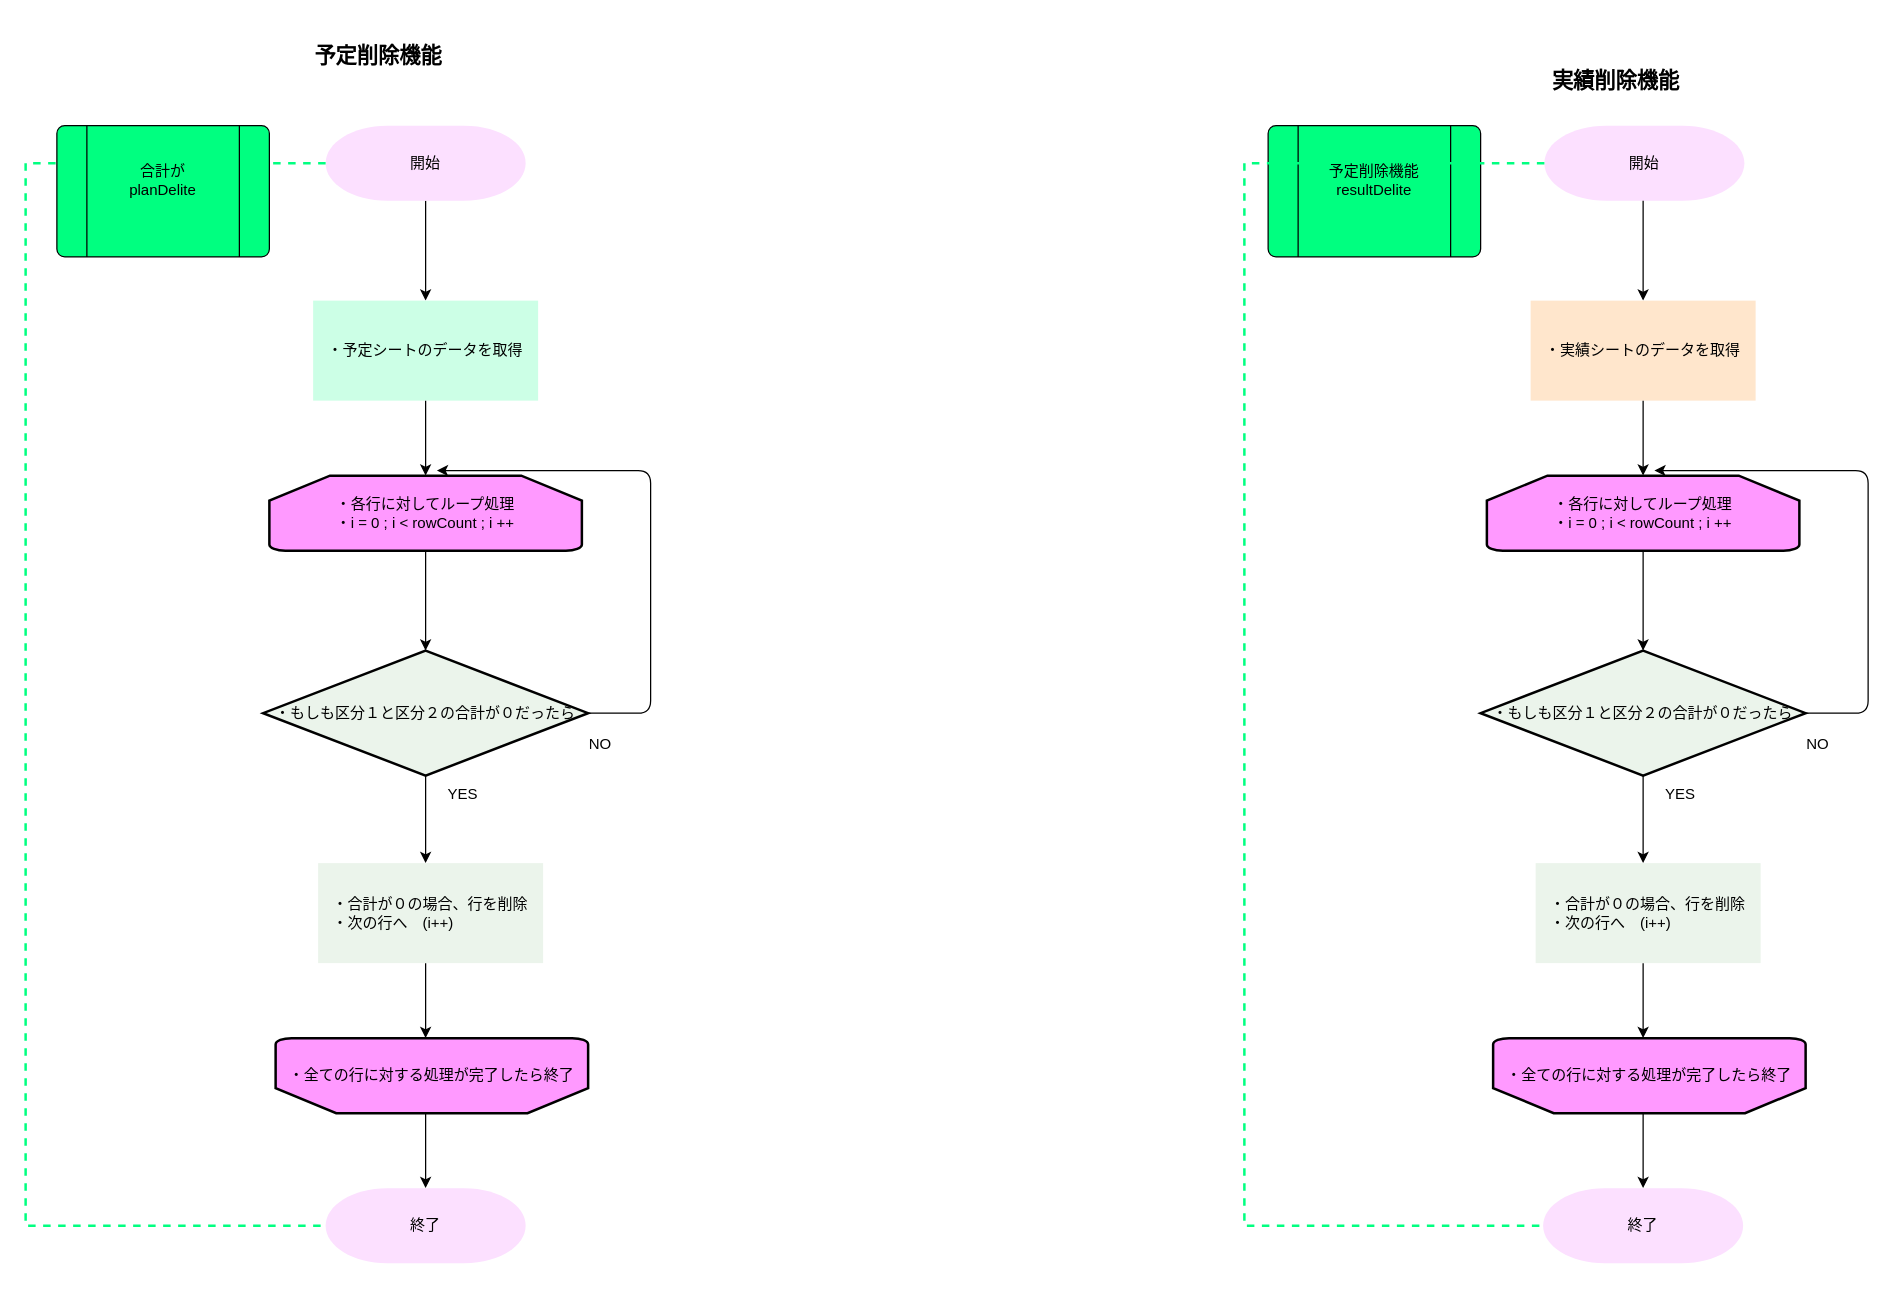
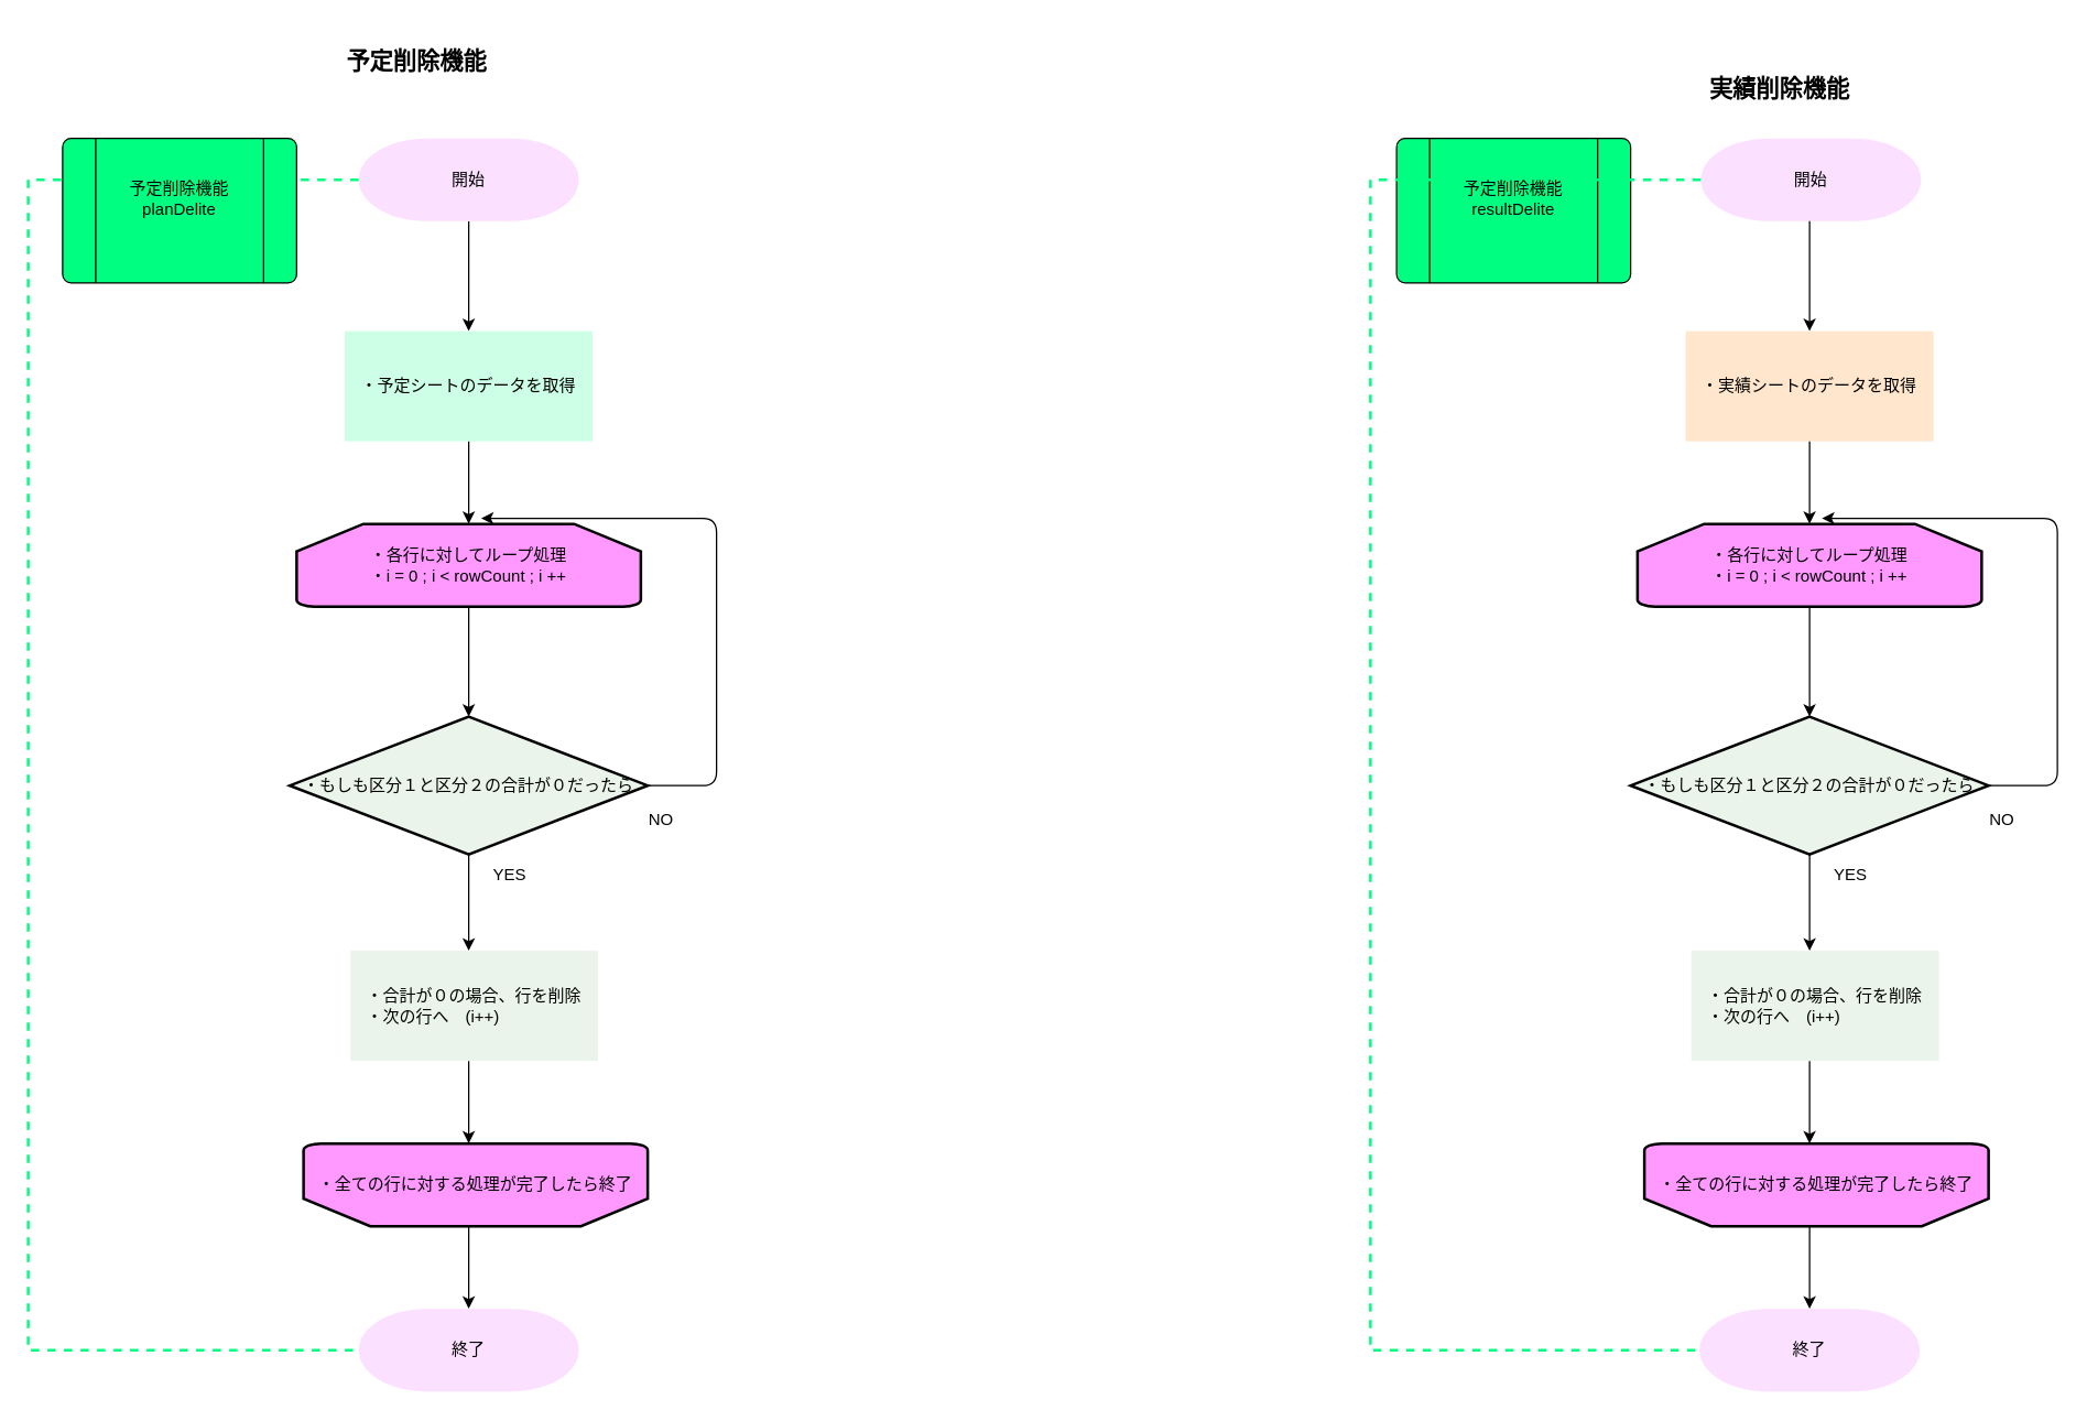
  <mxCell id="0" />
  <mxCell id="1" parent="0" />
  <mxCell id="2" value="&lt;font color=&quot;#000000&quot; style=&quot;font-size: 17px;&quot;&gt;予定削除機能&lt;/font&gt;" style="text;strokeColor=none;align=center;fillColor=none;html=1;verticalAlign=middle;whiteSpace=wrap;rounded=0;fontStyle=1;fontSize=17;" vertex="1" parent="1"><mxGeometry x="198.5" y="20" width="206.5" height="49" as="geometry" /></mxCell>
  <mxCell id="3" value="" style="edgeStyle=none;html=1;strokeColor=#000000;fontColor=#000000;" edge="1" parent="1" source="4" target="7"><mxGeometry relative="1" as="geometry" /></mxCell>
  <mxCell id="4" value="開始" style="strokeWidth=2;html=1;shape=mxgraph.flowchart.terminator;whiteSpace=wrap;fontColor=#000000;fillColor=#FCE0FF;strokeColor=none;" vertex="1" parent="1"><mxGeometry x="260" y="100" width="160" height="60" as="geometry" /></mxCell>
  <mxCell id="5" value="" style="strokeWidth=2;html=1;shape=mxgraph.flowchart.annotation_1;align=left;pointerEvents=1;dashed=1;labelBackgroundColor=none;strokeColor=#00FF80;fontSize=12;fontColor=#000000;fillColor=#CCFFE6;" vertex="1" parent="1"><mxGeometry x="20" y="130" width="240" height="850" as="geometry" /></mxCell>
  <mxCell id="6" value="" style="edgeStyle=none;html=1;strokeColor=#000000;" edge="1" parent="1" source="16"><mxGeometry relative="1" as="geometry"><mxPoint x="340" y="520" as="targetPoint" /></mxGeometry></mxCell>
  <mxCell id="7" value="&lt;div style=&quot;text-align: left;&quot;&gt;・予定シートのデータを取得&lt;/div&gt;&lt;div style=&quot;text-align: left;&quot;&gt;&lt;/div&gt;" style="whiteSpace=wrap;html=1;fillColor=#ccffe6;strokeColor=none;fontColor=#000000;strokeWidth=2;" vertex="1" parent="1"><mxGeometry x="250" y="240" width="180" height="80" as="geometry" /></mxCell>
  <mxCell id="8" value="" style="edgeStyle=none;html=1;strokeColor=#000000;fontColor=#000000;" edge="1" parent="1"><mxGeometry relative="1" as="geometry"><mxPoint x="340" y="320" as="sourcePoint" /><mxPoint x="340" y="380" as="targetPoint" /></mxGeometry></mxCell>
  <mxCell id="9" value="YES" style="text;strokeColor=none;align=center;fillColor=none;html=1;verticalAlign=middle;whiteSpace=wrap;rounded=0;fontColor=#000000;" vertex="1" parent="1"><mxGeometry x="340" y="620" width="60" height="30" as="geometry" /></mxCell>
  <mxCell id="10" value="" style="verticalLabelPosition=bottom;verticalAlign=top;html=1;shape=process;whiteSpace=wrap;rounded=1;size=0.14;arcSize=6;fontColor=#000000;fillColor=#00FF80;" vertex="1" parent="1"><mxGeometry x="45" y="100" width="170" height="105" as="geometry" /></mxCell>
- <mxCell id="11" value="合計が&lt;br&gt;planDelite" style="text;strokeColor=none;align=center;fillColor=none;html=1;verticalAlign=middle;whiteSpace=wrap;rounded=0;dashed=1;labelBackgroundColor=none;fontSize=12;fontColor=#000000;" vertex="1" parent="1"><mxGeometry x="65" y="110" width="130" height="67.5" as="geometry" /></mxCell>
+ <mxCell id="11" value="予定削除機能&lt;br&gt;planDelite" style="text;strokeColor=none;align=center;fillColor=none;html=1;verticalAlign=middle;whiteSpace=wrap;rounded=0;dashed=1;labelBackgroundColor=none;fontSize=12;fontColor=#000000;" vertex="1" parent="1"><mxGeometry x="65" y="110" width="130" height="67.5" as="geometry" /></mxCell>
  <mxCell id="12" value="&lt;font color=&quot;#000000&quot; style=&quot;font-size: 17px;&quot;&gt;実績削除機能&lt;/font&gt;" style="text;strokeColor=none;align=center;fillColor=none;html=1;verticalAlign=middle;whiteSpace=wrap;rounded=0;fontStyle=1;fontSize=17;" vertex="1" parent="1"><mxGeometry x="1188.5" y="40" width="206.5" height="49" as="geometry" /></mxCell>
  <mxCell id="13" value="開始" style="strokeWidth=2;html=1;shape=mxgraph.flowchart.terminator;whiteSpace=wrap;fontColor=#000000;fillColor=#FCE0FF;strokeColor=none;" vertex="1" parent="1"><mxGeometry x="1235" y="100" width="160" height="60" as="geometry" /></mxCell>
  <mxCell id="14" value="" style="verticalLabelPosition=bottom;verticalAlign=top;html=1;shape=process;whiteSpace=wrap;rounded=1;size=0.14;arcSize=6;fontColor=#000000;fillColor=#00FF80;" vertex="1" parent="1"><mxGeometry x="1014" y="100" width="170" height="105" as="geometry" /></mxCell>
  <mxCell id="15" value="" style="strokeWidth=2;html=1;shape=mxgraph.flowchart.annotation_1;align=left;pointerEvents=1;dashed=1;labelBackgroundColor=none;strokeColor=#00FF80;fontSize=12;fontColor=#000000;fillColor=#CCFFE6;" vertex="1" parent="1"><mxGeometry x="995" y="130" width="240" height="850" as="geometry" /></mxCell>
  <mxCell id="16" value="&lt;div style=&quot;text-align: left;&quot;&gt;&lt;span style=&quot;color: rgb(0, 0, 0); background-color: initial;&quot;&gt;・各行に対してループ処理&lt;/span&gt;&lt;/div&gt;&lt;font color=&quot;#000000&quot;&gt;&lt;div style=&quot;text-align: left;&quot;&gt;&lt;span style=&quot;background-color: initial;&quot;&gt;・i = 0 ; i &amp;lt; rowCount ; i ++&lt;/span&gt;&lt;/div&gt;&lt;/font&gt;" style="strokeWidth=2;html=1;shape=mxgraph.flowchart.loop_limit;whiteSpace=wrap;fillColor=#FF99FF;" vertex="1" parent="1"><mxGeometry x="215" y="380" width="250" height="60" as="geometry" /></mxCell>
  <mxCell id="17" value="・もしも区分１と区分２の合計が０だったら" style="strokeWidth=2;html=1;shape=mxgraph.flowchart.decision;whiteSpace=wrap;fontColor=#000000;fillColor=#EBF4EB;" vertex="1" parent="1"><mxGeometry x="210" y="520" width="260" height="100" as="geometry" /></mxCell>
  <mxCell id="18" value="" style="edgeStyle=none;html=1;strokeColor=#000000;" edge="1" parent="1"><mxGeometry relative="1" as="geometry"><mxPoint x="340" y="620" as="sourcePoint" /><mxPoint x="340" y="690" as="targetPoint" /></mxGeometry></mxCell>
  <mxCell id="19" value="" style="edgeStyle=none;orthogonalLoop=1;jettySize=auto;html=1;strokeColor=#000000;fontColor=#000000;exitX=1;exitY=0.5;exitDx=0;exitDy=0;exitPerimeter=0;entryX=0.536;entryY=-0.067;entryDx=0;entryDy=0;entryPerimeter=0;" edge="1" parent="1" target="16"><mxGeometry width="80" relative="1" as="geometry"><mxPoint x="470" y="570" as="sourcePoint" /><mxPoint x="470" y="370" as="targetPoint" /><Array as="points"><mxPoint x="520" y="570" /><mxPoint x="520" y="376" /></Array></mxGeometry></mxCell>
  <mxCell id="20" value="&lt;div style=&quot;text-align: left;&quot;&gt;・合計が０の場合、行を削除&lt;/div&gt;&lt;div style=&quot;text-align: left;&quot;&gt;・次の行へ　(i++)&lt;/div&gt;&lt;div style=&quot;text-align: left;&quot;&gt;&lt;/div&gt;" style="whiteSpace=wrap;html=1;fillColor=#EBF4EB;strokeColor=none;fontColor=#000000;strokeWidth=2;" vertex="1" parent="1"><mxGeometry x="254" y="690" width="180" height="80" as="geometry" /></mxCell>
  <mxCell id="21" value="" style="edgeStyle=none;html=1;strokeColor=#000000;" edge="1" parent="1"><mxGeometry relative="1" as="geometry"><mxPoint x="340" y="770" as="sourcePoint" /><mxPoint x="340" y="830" as="targetPoint" /></mxGeometry></mxCell>
  <mxCell id="22" value="&lt;div style=&quot;text-align: left;&quot;&gt;&lt;font color=&quot;#000000&quot;&gt;・全ての行に対する処理が完了したら終了&lt;/font&gt;&lt;/div&gt;" style="strokeWidth=2;html=1;shape=mxgraph.flowchart.loop_limit;whiteSpace=wrap;fillColor=#FF99FF;direction=west;" vertex="1" parent="1"><mxGeometry x="220" y="830" width="250" height="60" as="geometry" /></mxCell>
  <mxCell id="23" value="NO" style="text;strokeColor=none;align=center;fillColor=none;html=1;verticalAlign=middle;whiteSpace=wrap;rounded=0;fontColor=#000000;" vertex="1" parent="1"><mxGeometry x="450" y="580" width="60" height="30" as="geometry" /></mxCell>
  <mxCell id="24" value="" style="edgeStyle=none;html=1;strokeColor=#000000;" edge="1" parent="1"><mxGeometry relative="1" as="geometry"><mxPoint x="340" y="890" as="sourcePoint" /><mxPoint x="340" y="950" as="targetPoint" /></mxGeometry></mxCell>
  <mxCell id="25" value="終了" style="strokeWidth=2;html=1;shape=mxgraph.flowchart.terminator;whiteSpace=wrap;fontColor=#000000;fillColor=#FCE0FF;strokeColor=none;" vertex="1" parent="1"><mxGeometry x="260" y="950" width="160" height="60" as="geometry" /></mxCell>
  <mxCell id="26" value="" style="edgeStyle=none;html=1;strokeColor=#000000;fontColor=#000000;" edge="1" parent="1" target="28"><mxGeometry relative="1" as="geometry"><mxPoint x="1314" y="160" as="sourcePoint" /></mxGeometry></mxCell>
  <mxCell id="27" value="" style="edgeStyle=none;html=1;strokeColor=#000000;" edge="1" parent="1" source="31"><mxGeometry relative="1" as="geometry"><mxPoint x="1314" y="520" as="targetPoint" /></mxGeometry></mxCell>
  <mxCell id="28" value="&lt;div style=&quot;text-align: left;&quot;&gt;・実績シートのデータを取得&lt;/div&gt;&lt;div style=&quot;text-align: left;&quot;&gt;&lt;/div&gt;" style="whiteSpace=wrap;html=1;fillColor=#ffe6cc;strokeColor=none;fontColor=#000000;strokeWidth=2;" vertex="1" parent="1"><mxGeometry x="1224" y="240" width="180" height="80" as="geometry" /></mxCell>
  <mxCell id="29" value="" style="edgeStyle=none;html=1;strokeColor=#000000;fontColor=#000000;" edge="1" parent="1"><mxGeometry relative="1" as="geometry"><mxPoint x="1314" y="320" as="sourcePoint" /><mxPoint x="1314" y="380" as="targetPoint" /></mxGeometry></mxCell>
  <mxCell id="30" value="YES" style="text;strokeColor=none;align=center;fillColor=none;html=1;verticalAlign=middle;whiteSpace=wrap;rounded=0;fontColor=#000000;" vertex="1" parent="1"><mxGeometry x="1314" y="620" width="60" height="30" as="geometry" /></mxCell>
  <mxCell id="31" value="&lt;div style=&quot;text-align: left;&quot;&gt;&lt;span style=&quot;color: rgb(0, 0, 0); background-color: initial;&quot;&gt;・各行に対してループ処理&lt;/span&gt;&lt;/div&gt;&lt;font color=&quot;#000000&quot;&gt;&lt;div style=&quot;text-align: left;&quot;&gt;&lt;span style=&quot;background-color: initial;&quot;&gt;・i = 0 ; i &amp;lt; rowCount ; i ++&lt;/span&gt;&lt;/div&gt;&lt;/font&gt;" style="strokeWidth=2;html=1;shape=mxgraph.flowchart.loop_limit;whiteSpace=wrap;fillColor=#FF99FF;" vertex="1" parent="1"><mxGeometry x="1189" y="380" width="250" height="60" as="geometry" /></mxCell>
  <mxCell id="32" value="・もしも区分１と区分２の合計が０だったら" style="strokeWidth=2;html=1;shape=mxgraph.flowchart.decision;whiteSpace=wrap;fontColor=#000000;fillColor=#EBF4EB;" vertex="1" parent="1"><mxGeometry x="1184" y="520" width="260" height="100" as="geometry" /></mxCell>
  <mxCell id="33" value="" style="edgeStyle=none;html=1;strokeColor=#000000;" edge="1" parent="1"><mxGeometry relative="1" as="geometry"><mxPoint x="1314" y="620" as="sourcePoint" /><mxPoint x="1314" y="690" as="targetPoint" /></mxGeometry></mxCell>
  <mxCell id="34" value="" style="edgeStyle=none;orthogonalLoop=1;jettySize=auto;html=1;strokeColor=#000000;fontColor=#000000;exitX=1;exitY=0.5;exitDx=0;exitDy=0;exitPerimeter=0;entryX=0.536;entryY=-0.067;entryDx=0;entryDy=0;entryPerimeter=0;" edge="1" parent="1" target="31"><mxGeometry width="80" relative="1" as="geometry"><mxPoint x="1444" y="570" as="sourcePoint" /><mxPoint x="1444" y="370" as="targetPoint" /><Array as="points"><mxPoint x="1494" y="570" /><mxPoint x="1494" y="376" /></Array></mxGeometry></mxCell>
  <mxCell id="35" value="&lt;div style=&quot;text-align: left;&quot;&gt;・合計が０の場合、行を削除&lt;/div&gt;&lt;div style=&quot;text-align: left;&quot;&gt;・次の行へ　(i++)&lt;/div&gt;&lt;div style=&quot;text-align: left;&quot;&gt;&lt;/div&gt;" style="whiteSpace=wrap;html=1;fillColor=#EBF4EB;strokeColor=none;fontColor=#000000;strokeWidth=2;" vertex="1" parent="1"><mxGeometry x="1228" y="690" width="180" height="80" as="geometry" /></mxCell>
  <mxCell id="36" value="" style="edgeStyle=none;html=1;strokeColor=#000000;" edge="1" parent="1"><mxGeometry relative="1" as="geometry"><mxPoint x="1314" y="770" as="sourcePoint" /><mxPoint x="1314" y="830" as="targetPoint" /></mxGeometry></mxCell>
  <mxCell id="37" value="&lt;div style=&quot;text-align: left;&quot;&gt;&lt;font color=&quot;#000000&quot;&gt;・全ての行に対する処理が完了したら終了&lt;/font&gt;&lt;/div&gt;" style="strokeWidth=2;html=1;shape=mxgraph.flowchart.loop_limit;whiteSpace=wrap;fillColor=#FF99FF;direction=west;" vertex="1" parent="1"><mxGeometry x="1194" y="830" width="250" height="60" as="geometry" /></mxCell>
  <mxCell id="38" value="NO" style="text;strokeColor=none;align=center;fillColor=none;html=1;verticalAlign=middle;whiteSpace=wrap;rounded=0;fontColor=#000000;" vertex="1" parent="1"><mxGeometry x="1424" y="580" width="60" height="30" as="geometry" /></mxCell>
  <mxCell id="39" value="" style="edgeStyle=none;html=1;strokeColor=#000000;" edge="1" parent="1"><mxGeometry relative="1" as="geometry"><mxPoint x="1314" y="890" as="sourcePoint" /><mxPoint x="1314" y="950" as="targetPoint" /></mxGeometry></mxCell>
  <mxCell id="40" value="終了" style="strokeWidth=2;html=1;shape=mxgraph.flowchart.terminator;whiteSpace=wrap;fontColor=#000000;fillColor=#FCE0FF;strokeColor=none;" vertex="1" parent="1"><mxGeometry x="1234" y="950" width="160" height="60" as="geometry" /></mxCell>
  <mxCell id="41" value="予定削除機能&lt;br&gt;resultDelite" style="text;strokeColor=none;align=center;fillColor=none;html=1;verticalAlign=middle;whiteSpace=wrap;rounded=0;dashed=1;labelBackgroundColor=none;fontSize=12;fontColor=#000000;" vertex="1" parent="1"><mxGeometry x="1034" y="110" width="130" height="67.5" as="geometry" /></mxCell>
